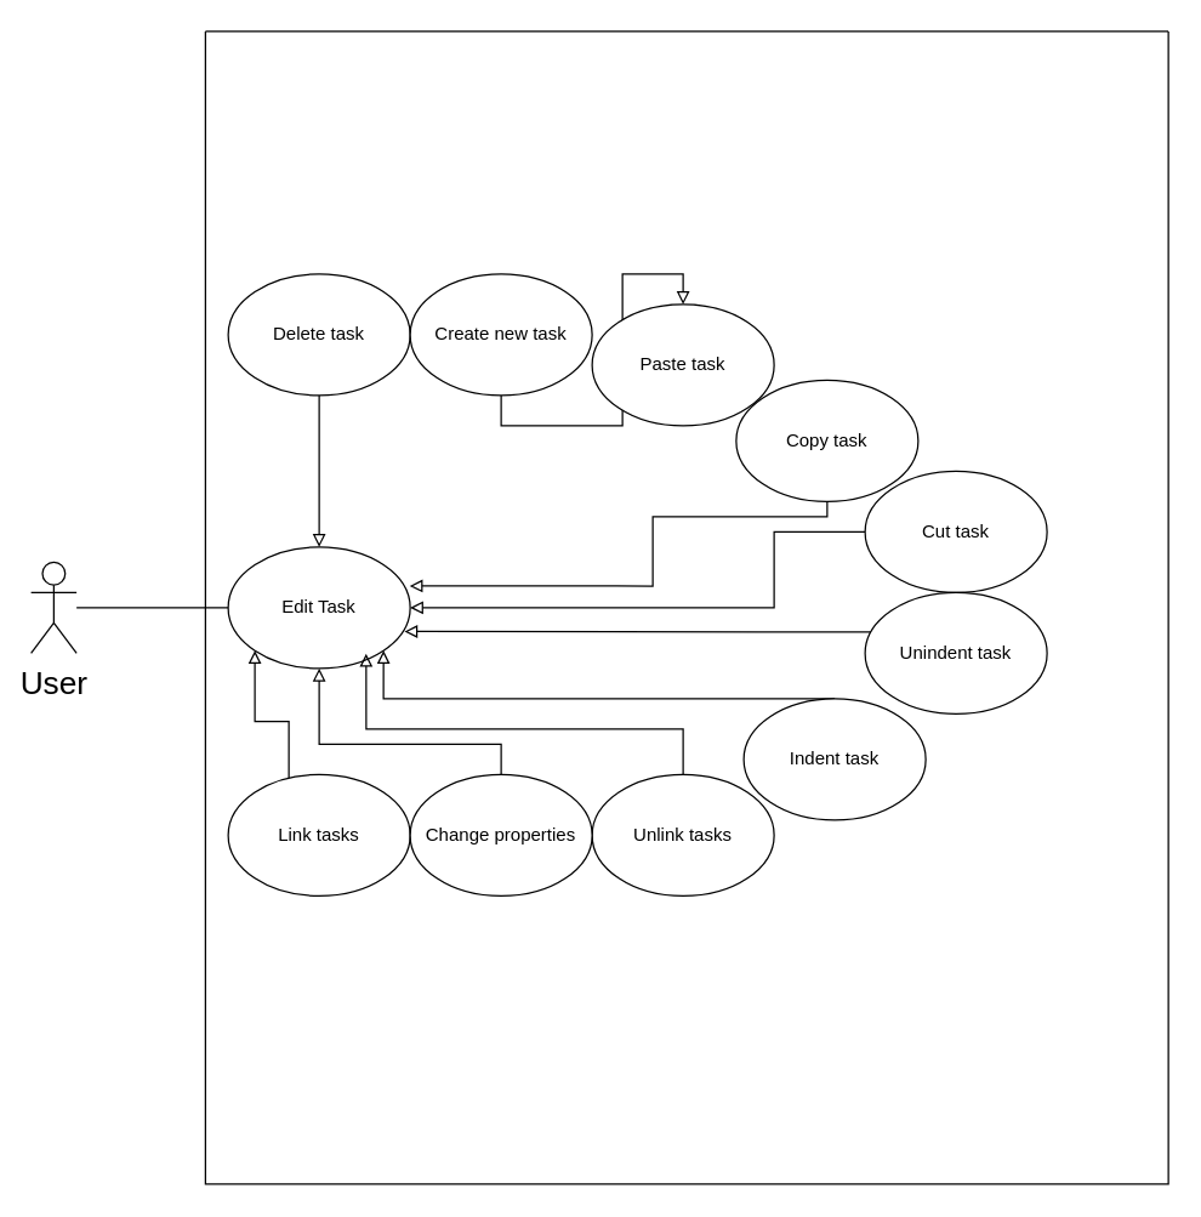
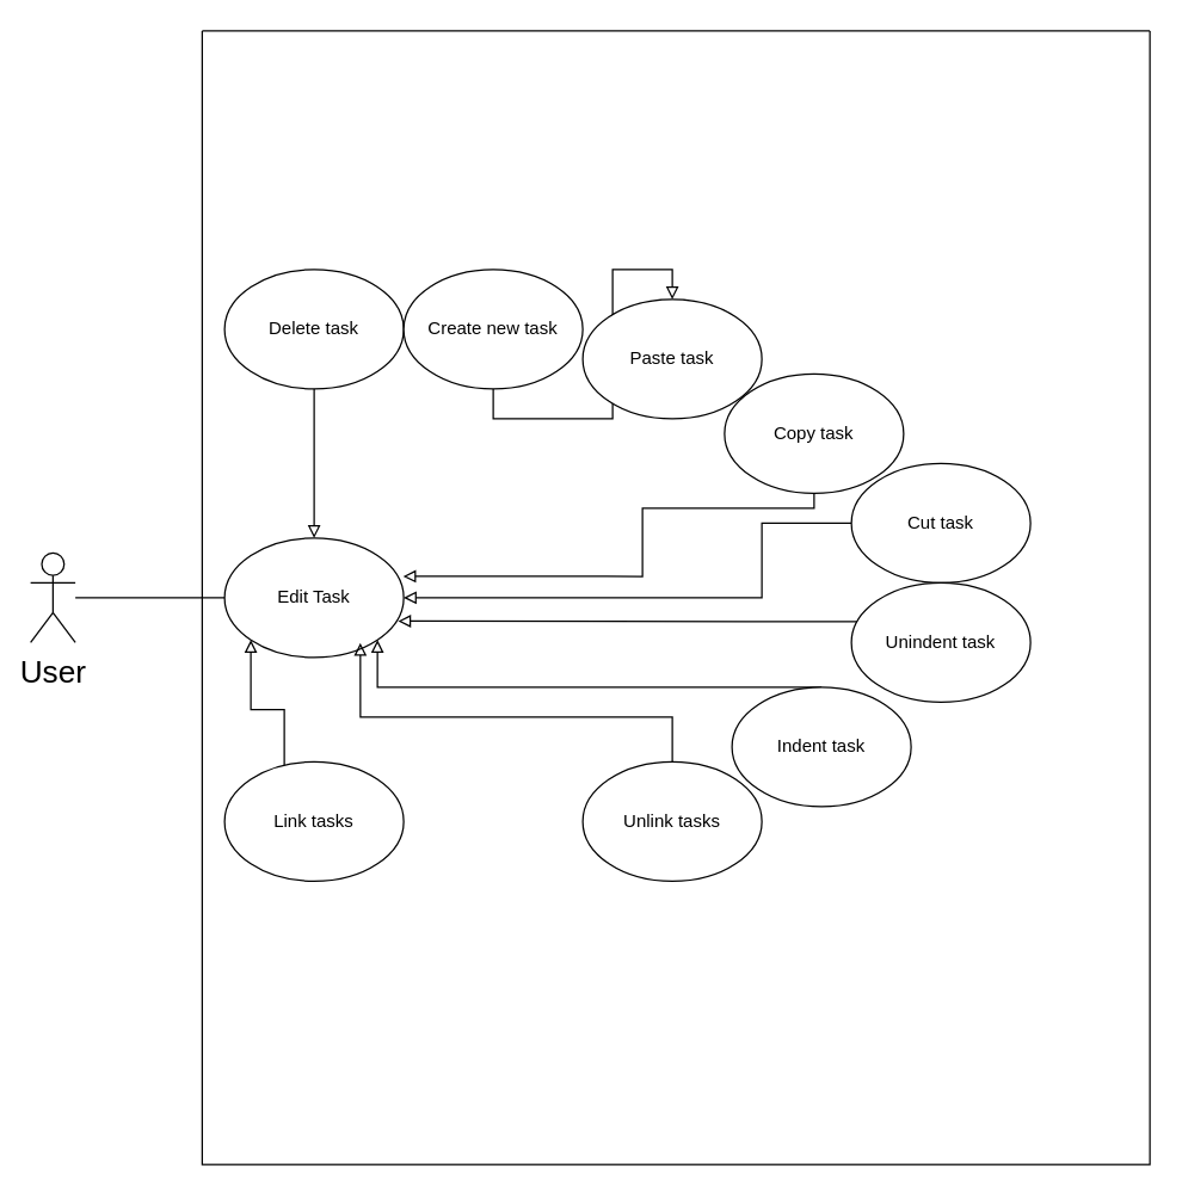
  <mxCell id="0" />
  <mxCell id="1" parent="0" />
  <mxCell id="2" style="edgeStyle=orthogonalEdgeStyle;rounded=0;orthogonalLoop=1;jettySize=auto;html=1;entryX=0.997;entryY=0.321;entryDx=0;entryDy=0;entryPerimeter=0;endArrow=block;endFill=0;" edge="1" parent="1" source="3" target="7"><mxGeometry relative="1" as="geometry"><Array as="points"><mxPoint x="545" y="340" /><mxPoint x="430" y="340" /><mxPoint x="430" y="386" /></Array></mxGeometry></mxCell>
  <mxCell id="3" value="Copy task" style="ellipse;whiteSpace=wrap;html=1;" vertex="1" parent="1"><mxGeometry x="485" y="250" width="120" height="80" as="geometry" /></mxCell>
  <mxCell id="4" style="edgeStyle=orthogonalEdgeStyle;rounded=0;orthogonalLoop=1;jettySize=auto;html=1;entryX=0;entryY=0.5;entryDx=0;entryDy=0;endArrow=none;endFill=0;" edge="1" parent="1" source="5" target="7"><mxGeometry relative="1" as="geometry" /></mxCell>
  <mxCell id="5" value="User" style="shape=umlActor;verticalLabelPosition=bottom;verticalAlign=top;html=1;outlineConnect=0;fontSize=21;" vertex="1" parent="1"><mxGeometry x="20" y="370" width="30" height="60" as="geometry" /></mxCell>
  <mxCell id="6" value="" style="swimlane;startSize=0;" vertex="1" parent="1"><mxGeometry x="135" y="20" width="635" height="760" as="geometry" /></mxCell>
  <mxCell id="7" value="Edit Task" style="ellipse;whiteSpace=wrap;html=1;" vertex="1" parent="6"><mxGeometry x="15" y="340" width="120" height="80" as="geometry" /></mxCell>
  <mxCell id="8" style="edgeStyle=orthogonalEdgeStyle;rounded=0;orthogonalLoop=1;jettySize=auto;html=1;entryX=0.5;entryY=0;entryDx=0;entryDy=0;endArrow=block;endFill=0;" edge="1" parent="6" source="9" target="7"><mxGeometry relative="1" as="geometry" /></mxCell>
  <mxCell id="9" value="Delete task" style="ellipse;whiteSpace=wrap;html=1;" vertex="1" parent="6"><mxGeometry x="15" y="160" width="120" height="80" as="geometry" /></mxCell>
  <mxCell id="10" style="edgeStyle=orthogonalEdgeStyle;rounded=0;orthogonalLoop=1;jettySize=auto;html=1;endArrow=block;endFill=0;" edge="1" parent="6" source="11" target="12"><mxGeometry relative="1" as="geometry" /></mxCell>
  <mxCell id="11" value="Create new task" style="ellipse;whiteSpace=wrap;html=1;" vertex="1" parent="6"><mxGeometry x="135" y="160" width="120" height="80" as="geometry" /></mxCell>
  <mxCell id="12" value="Paste task" style="ellipse;whiteSpace=wrap;html=1;" vertex="1" parent="6"><mxGeometry x="255" y="180" width="120" height="80" as="geometry" /></mxCell>
  <mxCell id="13" style="edgeStyle=orthogonalEdgeStyle;rounded=0;orthogonalLoop=1;jettySize=auto;html=1;entryX=1;entryY=0.5;entryDx=0;entryDy=0;endArrow=block;endFill=0;" edge="1" parent="6" source="14" target="7"><mxGeometry relative="1" as="geometry"><Array as="points"><mxPoint x="375" y="330" /><mxPoint x="375" y="380" /></Array></mxGeometry></mxCell>
  <mxCell id="14" value="Cut task" style="ellipse;whiteSpace=wrap;html=1;" vertex="1" parent="6"><mxGeometry x="435" y="290" width="120" height="80" as="geometry" /></mxCell>
  <mxCell id="15" style="edgeStyle=orthogonalEdgeStyle;rounded=0;orthogonalLoop=1;jettySize=auto;html=1;entryX=0.969;entryY=0.696;entryDx=0;entryDy=0;entryPerimeter=0;endArrow=block;endFill=0;" edge="1" parent="6" source="16" target="7"><mxGeometry relative="1" as="geometry"><Array as="points"><mxPoint x="365" y="396" /><mxPoint x="365" y="396" /></Array></mxGeometry></mxCell>
  <mxCell id="16" value="Unindent task" style="ellipse;whiteSpace=wrap;html=1;" vertex="1" parent="6"><mxGeometry x="435" y="370" width="120" height="80" as="geometry" /></mxCell>
  <mxCell id="17" style="edgeStyle=orthogonalEdgeStyle;rounded=0;orthogonalLoop=1;jettySize=auto;html=1;entryX=1;entryY=1;entryDx=0;entryDy=0;endArrow=block;endFill=0;" edge="1" parent="6" source="18" target="7"><mxGeometry relative="1" as="geometry"><Array as="points"><mxPoint x="117" y="440" /></Array></mxGeometry></mxCell>
  <mxCell id="18" value="Indent task" style="ellipse;whiteSpace=wrap;html=1;" vertex="1" parent="6"><mxGeometry x="355" y="440" width="120" height="80" as="geometry" /></mxCell>
  <mxCell id="19" style="edgeStyle=orthogonalEdgeStyle;rounded=0;orthogonalLoop=1;jettySize=auto;html=1;entryX=0.758;entryY=0.879;entryDx=0;entryDy=0;entryPerimeter=0;endArrow=block;endFill=0;" edge="1" parent="6" source="20" target="7"><mxGeometry relative="1" as="geometry"><Array as="points"><mxPoint x="315" y="460" /><mxPoint x="106" y="460" /></Array></mxGeometry></mxCell>
  <mxCell id="20" value="Unlink tasks" style="ellipse;whiteSpace=wrap;html=1;" vertex="1" parent="6"><mxGeometry x="255" y="490" width="120" height="80" as="geometry" /></mxCell>
  <mxCell id="21" style="edgeStyle=orthogonalEdgeStyle;rounded=0;orthogonalLoop=1;jettySize=auto;html=1;entryX=0;entryY=1;entryDx=0;entryDy=0;endArrow=block;endFill=0;" edge="1" parent="6" source="22" target="7"><mxGeometry relative="1" as="geometry"><Array as="points"><mxPoint x="55" y="455" /><mxPoint x="33" y="455" /></Array></mxGeometry></mxCell>
  <mxCell id="22" value="Link tasks" style="ellipse;whiteSpace=wrap;html=1;" vertex="1" parent="6"><mxGeometry x="15" y="490" width="120" height="80" as="geometry" /></mxCell>
- <mxCell id="23" style="edgeStyle=orthogonalEdgeStyle;rounded=0;orthogonalLoop=1;jettySize=auto;html=1;entryX=0.5;entryY=1;entryDx=0;entryDy=0;endArrow=block;endFill=0;" edge="1" parent="6" source="24" target="7"><mxGeometry relative="1" as="geometry"><Array as="points"><mxPoint x="195" y="470" /><mxPoint x="75" y="470" /></Array></mxGeometry></mxCell>
- <mxCell id="24" value="Change properties" style="ellipse;whiteSpace=wrap;html=1;" vertex="1" parent="6"><mxGeometry x="135" y="490" width="120" height="80" as="geometry" /></mxCell>
